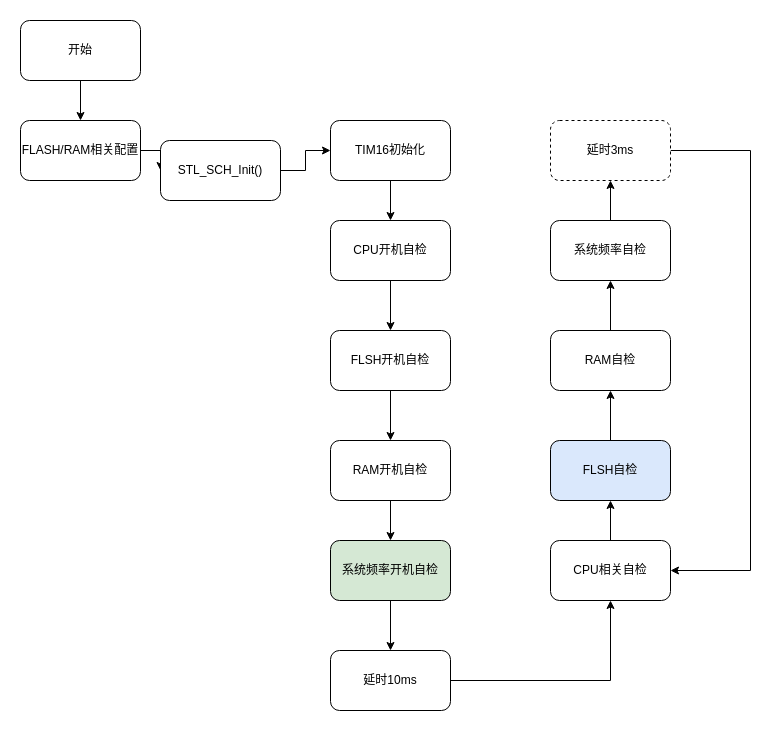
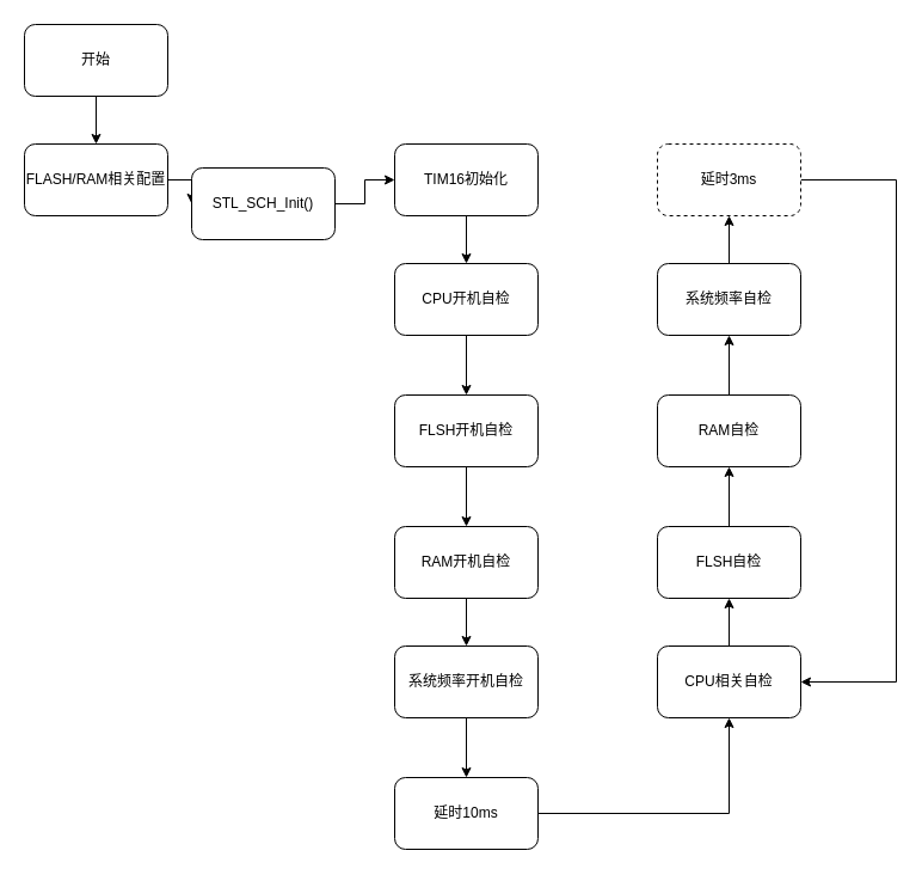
  <mxCell id="0" />
  <mxCell id="1" parent="0" />
  <mxCell id="2" style="edgeStyle=orthogonalEdgeStyle;rounded=0;orthogonalLoop=1;jettySize=auto;html=1;" edge="1" parent="1" source="3" target="5"><mxGeometry relative="1" as="geometry"><mxPoint x="390" y="-50" as="targetPoint" /></mxGeometry></mxCell>
  <mxCell id="3" value="开始" style="rounded=1;whiteSpace=wrap;html=1;" vertex="1" parent="1"><mxGeometry x="20" y="20" width="120" height="60" as="geometry" /></mxCell>
  <mxCell id="4" value="" style="edgeStyle=orthogonalEdgeStyle;rounded=0;orthogonalLoop=1;jettySize=auto;html=1;" edge="1" parent="1" source="5" target="7"><mxGeometry relative="1" as="geometry" /></mxCell>
  <mxCell id="5" value="FLASH/RAM相关配置" style="rounded=1;whiteSpace=wrap;html=1;" vertex="1" parent="1"><mxGeometry x="20" y="120" width="120" height="60" as="geometry" /></mxCell>
  <mxCell id="6" value="" style="edgeStyle=orthogonalEdgeStyle;rounded=0;orthogonalLoop=1;jettySize=auto;html=1;" edge="1" parent="1" source="7" target="9"><mxGeometry relative="1" as="geometry" /></mxCell>
  <mxCell id="7" value="STL_SCH_Init()" style="rounded=1;whiteSpace=wrap;html=1;" vertex="1" parent="1"><mxGeometry x="160" y="140" width="120" height="60" as="geometry" /></mxCell>
  <mxCell id="8" value="" style="edgeStyle=orthogonalEdgeStyle;rounded=0;orthogonalLoop=1;jettySize=auto;html=1;" edge="1" parent="1" source="9" target="11"><mxGeometry relative="1" as="geometry" /></mxCell>
  <mxCell id="9" value="TIM16初始化" style="rounded=1;whiteSpace=wrap;html=1;" vertex="1" parent="1"><mxGeometry x="330" y="120" width="120" height="60" as="geometry" /></mxCell>
  <mxCell id="10" value="" style="edgeStyle=orthogonalEdgeStyle;rounded=0;orthogonalLoop=1;jettySize=auto;html=1;" edge="1" parent="1" source="11" target="13"><mxGeometry relative="1" as="geometry" /></mxCell>
  <mxCell id="11" value="CPU开机自检" style="rounded=1;whiteSpace=wrap;html=1;" vertex="1" parent="1"><mxGeometry x="330" y="220" width="120" height="60" as="geometry" /></mxCell>
  <mxCell id="12" value="" style="edgeStyle=orthogonalEdgeStyle;rounded=0;orthogonalLoop=1;jettySize=auto;html=1;" edge="1" parent="1" source="13" target="15"><mxGeometry relative="1" as="geometry" /></mxCell>
  <mxCell id="13" value="FLSH开机自检" style="rounded=1;whiteSpace=wrap;html=1;" vertex="1" parent="1"><mxGeometry x="330" y="330" width="120" height="60" as="geometry" /></mxCell>
  <mxCell id="14" value="" style="edgeStyle=orthogonalEdgeStyle;rounded=0;orthogonalLoop=1;jettySize=auto;html=1;" edge="1" parent="1" source="15" target="17"><mxGeometry relative="1" as="geometry" /></mxCell>
  <mxCell id="15" value="RAM开机自检" style="rounded=1;whiteSpace=wrap;html=1;" vertex="1" parent="1"><mxGeometry x="330" y="440" width="120" height="60" as="geometry" /></mxCell>
  <mxCell id="16" value="" style="edgeStyle=orthogonalEdgeStyle;rounded=0;orthogonalLoop=1;jettySize=auto;html=1;" edge="1" parent="1" source="17" target="19"><mxGeometry relative="1" as="geometry" /></mxCell>
- <mxCell id="17" value="系统频率开机自检" style="rounded=1;whiteSpace=wrap;html=1;fillColor=#d5e8d4;" vertex="1" parent="1"><mxGeometry x="330" y="540" width="120" height="60" as="geometry" /></mxCell>
+ <mxCell id="17" value="系统频率开机自检" style="rounded=1;whiteSpace=wrap;html=1;" vertex="1" parent="1"><mxGeometry x="330" y="540" width="120" height="60" as="geometry" /></mxCell>
  <mxCell id="18" style="edgeStyle=orthogonalEdgeStyle;rounded=0;orthogonalLoop=1;jettySize=auto;html=1;entryX=0.5;entryY=1;entryDx=0;entryDy=0;" edge="1" parent="1" source="19" target="20"><mxGeometry relative="1" as="geometry" /></mxCell>
  <mxCell id="19" value="延时10ms" style="rounded=1;whiteSpace=wrap;html=1;" vertex="1" parent="1"><mxGeometry x="330" y="650" width="120" height="60" as="geometry" /></mxCell>
  <mxCell id="20" value="CPU相关自检" style="rounded=1;whiteSpace=wrap;html=1;direction=east;container=0;" vertex="1" parent="1"><mxGeometry x="550" y="540" width="120" height="60" as="geometry" /></mxCell>
- <mxCell id="21" value="FLSH自检" style="rounded=1;whiteSpace=wrap;html=1;direction=east;container=0;fillColor=#dae8fc;" vertex="1" parent="1"><mxGeometry x="550" y="440" width="120" height="60" as="geometry" /></mxCell>
+ <mxCell id="21" value="FLSH自检" style="rounded=1;whiteSpace=wrap;html=1;direction=east;container=0;" vertex="1" parent="1"><mxGeometry x="550" y="440" width="120" height="60" as="geometry" /></mxCell>
  <mxCell id="22" value="" style="edgeStyle=orthogonalEdgeStyle;rounded=0;orthogonalLoop=1;jettySize=auto;html=1;" edge="1" source="20" target="21" parent="1"><mxGeometry relative="1" as="geometry" /></mxCell>
  <mxCell id="23" value="RAM自检" style="rounded=1;whiteSpace=wrap;html=1;direction=east;container=0;" vertex="1" parent="1"><mxGeometry x="550" y="330" width="120" height="60" as="geometry" /></mxCell>
  <mxCell id="24" value="" style="edgeStyle=orthogonalEdgeStyle;rounded=0;orthogonalLoop=1;jettySize=auto;html=1;" edge="1" source="21" target="23" parent="1"><mxGeometry relative="1" as="geometry" /></mxCell>
  <mxCell id="25" value="" style="edgeStyle=orthogonalEdgeStyle;rounded=0;orthogonalLoop=1;jettySize=auto;html=1;" edge="1" parent="1" source="26" target="29"><mxGeometry relative="1" as="geometry" /></mxCell>
  <mxCell id="26" value="系统频率自检" style="rounded=1;whiteSpace=wrap;html=1;direction=east;container=0;" vertex="1" parent="1"><mxGeometry x="550" y="220" width="120" height="60" as="geometry" /></mxCell>
  <mxCell id="27" value="" style="edgeStyle=orthogonalEdgeStyle;rounded=0;orthogonalLoop=1;jettySize=auto;html=1;" edge="1" source="23" target="26" parent="1"><mxGeometry relative="1" as="geometry" /></mxCell>
  <mxCell id="28" style="edgeStyle=orthogonalEdgeStyle;rounded=0;orthogonalLoop=1;jettySize=auto;html=1;entryX=1;entryY=0.5;entryDx=0;entryDy=0;" edge="1" parent="1" source="29" target="20"><mxGeometry relative="1" as="geometry"><mxPoint x="740" y="580" as="targetPoint" /><Array as="points"><mxPoint x="750" y="150" /><mxPoint x="750" y="570" /></Array></mxGeometry></mxCell>
  <mxCell id="29" value="延时3ms" style="rounded=1;whiteSpace=wrap;html=1;direction=east;container=0;dashed=1;" vertex="1" parent="1"><mxGeometry x="550" y="120" width="120" height="60" as="geometry" /></mxCell>
